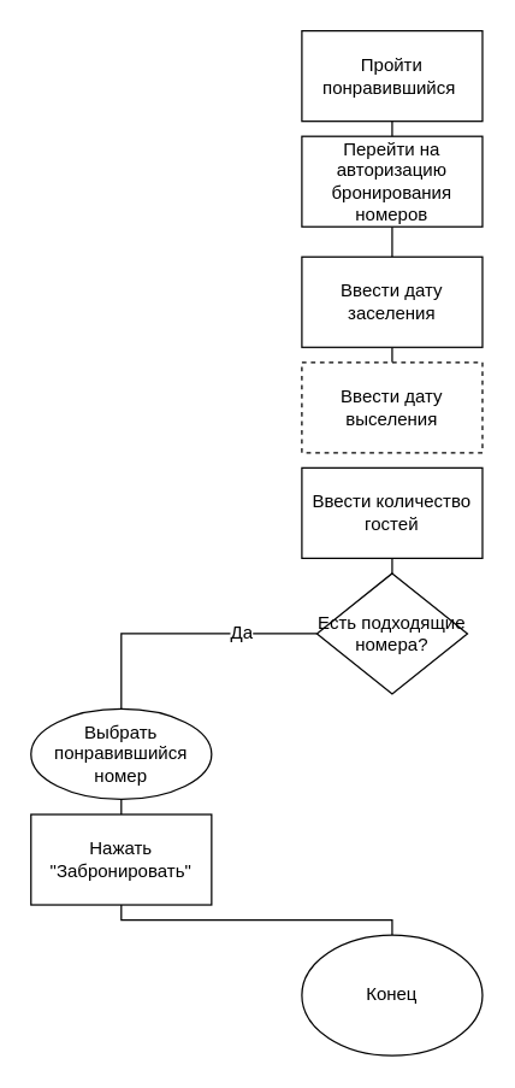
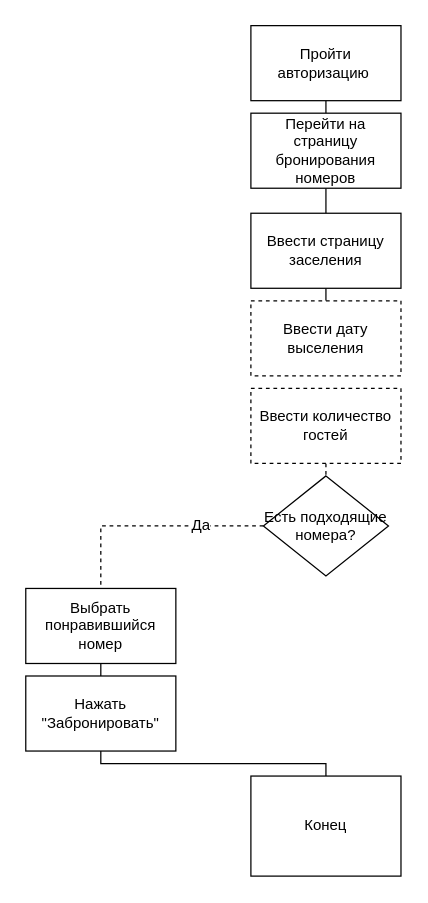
  <mxCell id="0" />
  <mxCell id="1" parent="0" />
  <mxCell id="2" style="edgeStyle=orthogonalEdgeStyle;rounded=0;orthogonalLoop=1;jettySize=auto;html=1;exitX=0.5;exitY=1;exitDx=0;exitDy=0;entryX=0.5;entryY=0;entryDx=0;entryDy=0;endArrow=none;endFill=0;" edge="1" parent="1" source="3" target="5"><mxGeometry relative="1" as="geometry" /></mxCell>
- <mxCell id="3" value="Пройти понравившийся&amp;nbsp;" style="rounded=0;whiteSpace=wrap;html=1;" vertex="1" parent="1"><mxGeometry x="200" y="20" width="120" height="60" as="geometry" /></mxCell>
+ <mxCell id="3" value="Пройти авторизацию&amp;nbsp;" style="rounded=0;whiteSpace=wrap;html=1;" vertex="1" parent="1"><mxGeometry x="200" y="20" width="120" height="60" as="geometry" /></mxCell>
  <mxCell id="4" style="edgeStyle=orthogonalEdgeStyle;rounded=0;orthogonalLoop=1;jettySize=auto;html=1;exitX=0.5;exitY=1;exitDx=0;exitDy=0;entryX=0.5;entryY=0;entryDx=0;entryDy=0;endArrow=none;endFill=0;" edge="1" parent="1" source="5" target="7"><mxGeometry relative="1" as="geometry" /></mxCell>
- <mxCell id="5" value="Перейти на авторизацию бронирования номеров" style="rounded=0;whiteSpace=wrap;html=1;" vertex="1" parent="1"><mxGeometry x="200" y="90" width="120" height="60" as="geometry" /></mxCell>
+ <mxCell id="5" value="Перейти на страницу бронирования номеров" style="rounded=0;whiteSpace=wrap;html=1;" vertex="1" parent="1"><mxGeometry x="200" y="90" width="120" height="60" as="geometry" /></mxCell>
  <mxCell id="6" style="edgeStyle=orthogonalEdgeStyle;rounded=0;orthogonalLoop=1;jettySize=auto;html=1;exitX=0.5;exitY=1;exitDx=0;exitDy=0;entryX=0.5;entryY=0;entryDx=0;entryDy=0;endArrow=none;endFill=0;" edge="1" parent="1" source="7" target="8"><mxGeometry relative="1" as="geometry" /></mxCell>
- <mxCell id="7" value="Ввести дату заселения" style="rounded=0;whiteSpace=wrap;html=1;" vertex="1" parent="1"><mxGeometry x="200" y="170" width="120" height="60" as="geometry" /></mxCell>
+ <mxCell id="7" value="Ввести страницу заселения" style="rounded=0;whiteSpace=wrap;html=1;" vertex="1" parent="1"><mxGeometry x="200" y="170" width="120" height="60" as="geometry" /></mxCell>
  <mxCell id="8" value="Ввести дату выселения" style="rounded=0;whiteSpace=wrap;html=1;dashed=1;" vertex="1" parent="1"><mxGeometry x="200" y="240" width="120" height="60" as="geometry" /></mxCell>
- <mxCell id="9" style="edgeStyle=orthogonalEdgeStyle;rounded=0;orthogonalLoop=1;jettySize=auto;html=1;exitX=0.5;exitY=1;exitDx=0;exitDy=0;entryX=0.5;entryY=0;entryDx=0;entryDy=0;endArrow=none;endFill=0;" edge="1" parent="1" source="10" target="13"><mxGeometry relative="1" as="geometry" /></mxCell>
- <mxCell id="10" value="Ввести количество гостей" style="rounded=0;whiteSpace=wrap;html=1;" vertex="1" parent="1"><mxGeometry x="200" y="310" width="120" height="60" as="geometry" /></mxCell>
- <mxCell id="11" style="edgeStyle=orthogonalEdgeStyle;rounded=0;orthogonalLoop=1;jettySize=auto;html=1;exitX=0;exitY=0.5;exitDx=0;exitDy=0;endArrow=none;endFill=0;" edge="1" parent="1" source="13" target="15"><mxGeometry relative="1" as="geometry" /></mxCell>
+ <mxCell id="9" style="edgeStyle=orthogonalEdgeStyle;rounded=0;orthogonalLoop=1;jettySize=auto;html=1;exitX=0.5;exitY=1;exitDx=0;exitDy=0;entryX=0.5;entryY=0;entryDx=0;entryDy=0;endArrow=none;endFill=0;dashed=1;" edge="1" parent="1" source="10" target="13"><mxGeometry relative="1" as="geometry" /></mxCell>
+ <mxCell id="10" value="Ввести количество гостей" style="rounded=0;whiteSpace=wrap;html=1;dashed=1;" vertex="1" parent="1"><mxGeometry x="200" y="310" width="120" height="60" as="geometry" /></mxCell>
+ <mxCell id="11" style="edgeStyle=orthogonalEdgeStyle;rounded=0;orthogonalLoop=1;jettySize=auto;html=1;exitX=0;exitY=0.5;exitDx=0;exitDy=0;endArrow=none;endFill=0;dashed=1;" edge="1" parent="1" source="13" target="15"><mxGeometry relative="1" as="geometry" /></mxCell>
  <mxCell id="12" value="Да" style="text;html=1;resizable=0;points=[];align=center;verticalAlign=middle;labelBackgroundColor=#ffffff;" vertex="1" connectable="0" parent="11"><mxGeometry x="-0.43" y="-1" relative="1" as="geometry"><mxPoint as="offset" /></mxGeometry></mxCell>
  <mxCell id="13" value="Есть подходящие номера?" style="rhombus;whiteSpace=wrap;html=1;" vertex="1" parent="1"><mxGeometry x="210" y="380" width="100" height="80" as="geometry" /></mxCell>
  <mxCell id="14" style="edgeStyle=orthogonalEdgeStyle;rounded=0;orthogonalLoop=1;jettySize=auto;html=1;exitX=0.5;exitY=1;exitDx=0;exitDy=0;entryX=0.5;entryY=0;entryDx=0;entryDy=0;endArrow=none;endFill=0;" edge="1" parent="1" source="15" target="17"><mxGeometry relative="1" as="geometry" /></mxCell>
- <mxCell id="15" value="Выбрать понравившийся номер" style="ellipse;whiteSpace=wrap;html=1;" vertex="1" parent="1"><mxGeometry x="20" y="470" width="120" height="60" as="geometry" /></mxCell>
+ <mxCell id="15" value="Выбрать понравившийся номер" style="rounded=0;whiteSpace=wrap;html=1;" vertex="1" parent="1"><mxGeometry x="20" y="470" width="120" height="60" as="geometry" /></mxCell>
  <mxCell id="16" style="edgeStyle=orthogonalEdgeStyle;rounded=0;orthogonalLoop=1;jettySize=auto;html=1;exitX=0.5;exitY=1;exitDx=0;exitDy=0;endArrow=none;endFill=0;" edge="1" parent="1" source="17" target="18"><mxGeometry relative="1" as="geometry"><Array as="points"><mxPoint x="80" y="610" /><mxPoint x="260" y="610" /></Array></mxGeometry></mxCell>
  <mxCell id="17" value="Нажать &quot;Забронировать&quot;" style="rounded=0;whiteSpace=wrap;html=1;" vertex="1" parent="1"><mxGeometry x="20" y="540" width="120" height="60" as="geometry" /></mxCell>
- <mxCell id="18" value="Конец" style="ellipse;whiteSpace=wrap;html=1;" vertex="1" parent="1"><mxGeometry x="200" y="620" width="120" height="80" as="geometry" /></mxCell>
+ <mxCell id="18" value="Конец" style="whiteSpace=wrap;html=1;rounded=0;" vertex="1" parent="1"><mxGeometry x="200" y="620" width="120" height="80" as="geometry" /></mxCell>
